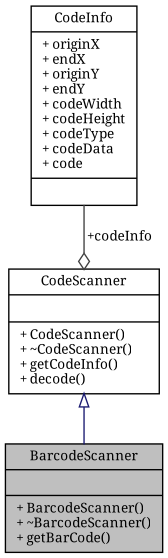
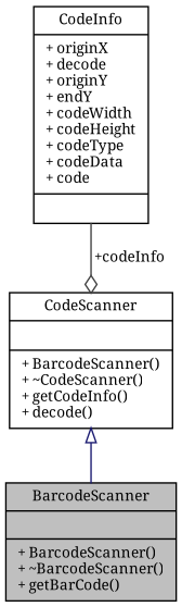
  digraph {
    fontname="Noto Serif"
    node [color=black fillcolor=white fontname="Noto Serif" fontsize=10 shape=record style=filled]
    edge [fontname="Noto Serif" fontsize=10 labelfontname=Helvetica labelfontsize=10 style=solid]
    n1 [fillcolor=grey75 fontcolor=black height=0.2 label="{BarcodeScanner\n||+ BarcodeScanner()\l+ ~BarcodeScanner()\l+ getBarCode()\l}" width=0.4]
-   n2 [height=0.2 label="{CodeScanner\n||+ CodeScanner()\l+ ~CodeScanner()\l+ getCodeInfo()\l+ decode()\l}" width=0.4]
-   n3 [height=0.2 label="{CodeInfo\n|+ originX\l+ endX\l+ originY\l+ endY\l+ codeWidth\l+ codeHeight\l+ codeType\l+ codeData\l+ code\l|}" width=0.4]
+   n2 [height=0.2 label="{CodeScanner\n||+ BarcodeScanner()\l+ ~CodeScanner()\l+ getCodeInfo()\l+ decode()\l}" width=0.4]
+   n3 [height=0.2 label="{CodeInfo\n|+ originX\l+ decode\l+ originY\l+ endY\l+ codeWidth\l+ codeHeight\l+ codeType\l+ codeData\l+ code\l|}" width=0.4]
    n2 -> n1 [arrowtail=onormal color=midnightblue dir=back]
    n3 -> n2 [arrowhead=odiamond color=grey25 label=" +codeInfo"]
  }
